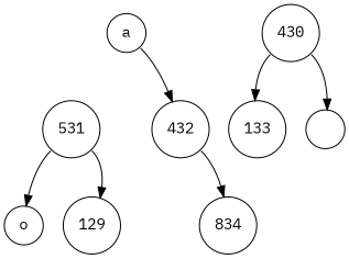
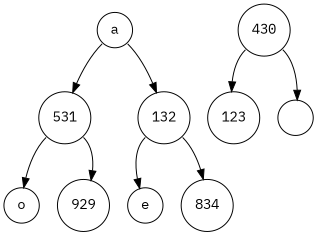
  digraph {
    fontname="IBM Plex Mono"
    node [fontname="IBM Plex Mono" shape=circle]
    edge [fontname="IBM Plex Mono" tailport=sw]
    n1 [label=a width=0.5]
    n2 [label=531 width=0.5]
-   n3 [label=432 width=0.5]
+   n3 [label=132 width=0.5]
    n4 [label=430 width=0.5]
-   n5 [label=133 width=0.5]
+   n5 [label=123 width=0.5]
    n6 [label=" " width=0.5]
    n7 [label=o width=0.5]
-   n8 [label=129 width=0.5]
+   n8 [label=929 width=0.5]
+   n9 [label=e width=0.5]
    n10 [label=834 width=0.5]
+   n1 -> n2
    n1 -> n3 [tailport=se]
    n2 -> n7
    n2 -> n8 [tailport=se]
+   n3 -> n9
    n3 -> n10 [tailport=se]
    n4 -> n5
    n4 -> n6 [tailport=se]
  }
